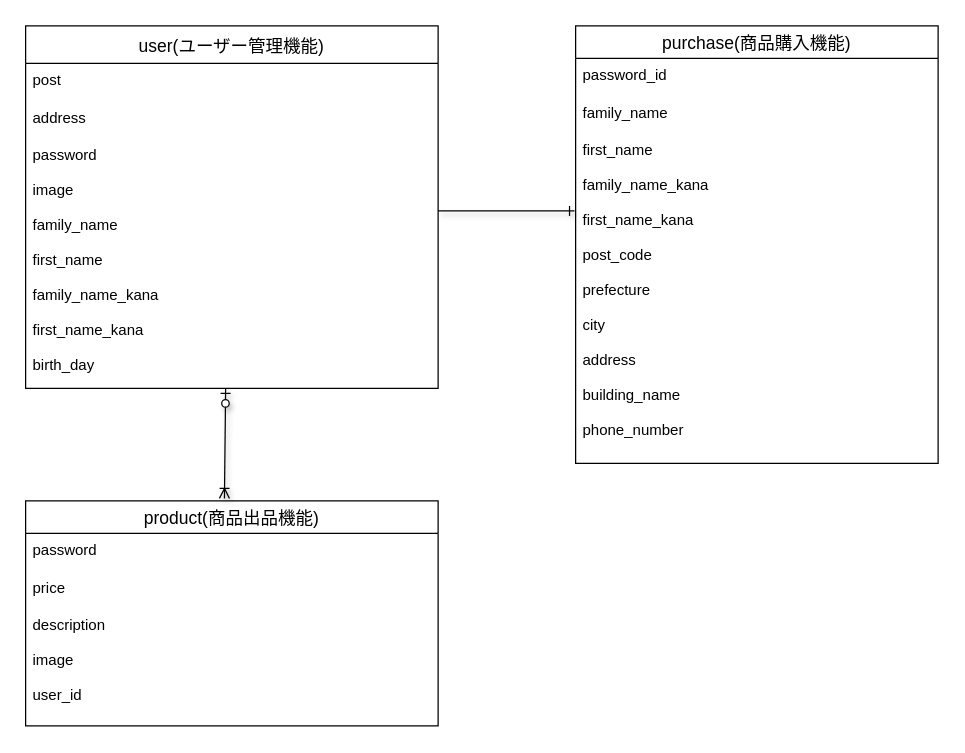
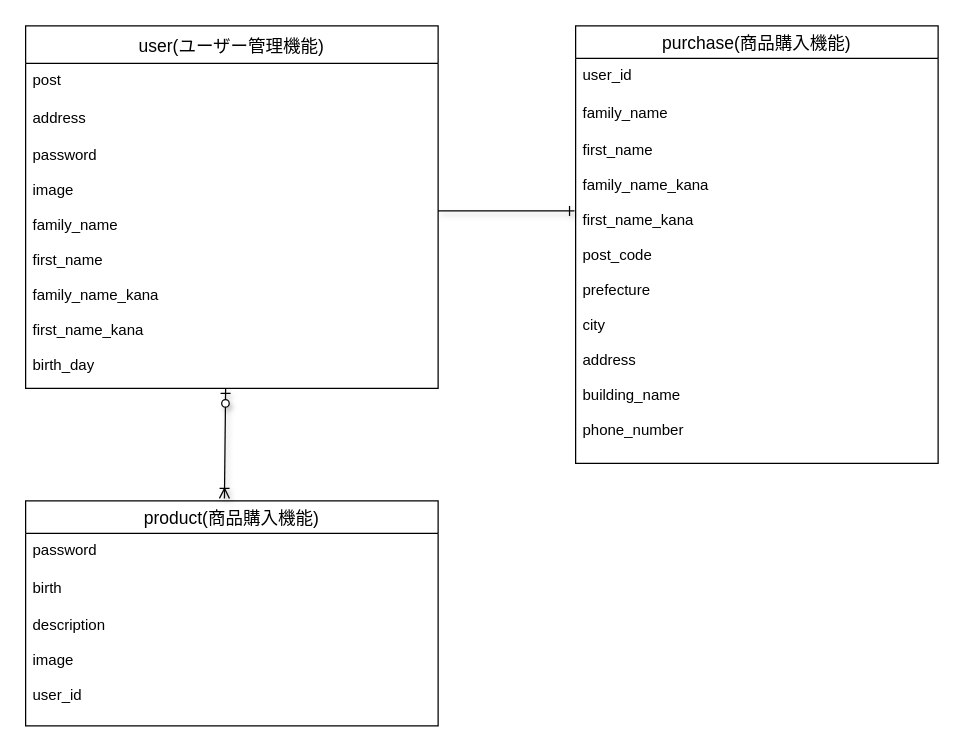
  <mxCell id="0" />
  <mxCell id="1" parent="0" />
  <mxCell id="2" value="user(ユーザー管理機能)" style="swimlane;fontStyle=0;childLayout=stackLayout;horizontal=1;startSize=30;horizontalStack=0;resizeParent=1;resizeParentMax=0;resizeLast=0;collapsible=1;marginBottom=0;align=center;fontSize=14;" parent="1" vertex="1"><mxGeometry x="20" y="20" width="330" height="290" as="geometry" /></mxCell>
  <mxCell id="3" value="post" style="text;strokeColor=none;fillColor=none;spacingLeft=4;spacingRight=4;overflow=hidden;rotatable=0;points=[[0,0.5],[1,0.5]];portConstraint=eastwest;fontSize=12;" parent="2" vertex="1"><mxGeometry y="30" width="330" height="30" as="geometry" /></mxCell>
  <mxCell id="4" value="address" style="text;strokeColor=none;fillColor=none;spacingLeft=4;spacingRight=4;overflow=hidden;rotatable=0;points=[[0,0.5],[1,0.5]];portConstraint=eastwest;fontSize=12;" parent="2" vertex="1"><mxGeometry y="60" width="330" height="30" as="geometry" /></mxCell>
  <mxCell id="5" value="password&#10; &#10;image&#10;&#10;family_name&#10;&#10;first_name&#10;&#10;family_name_kana&#10;&#10;first_name_kana&#10;&#10;birth_day&#10;&#10;&#10;" style="text;strokeColor=none;fillColor=none;spacingLeft=4;spacingRight=4;overflow=hidden;rotatable=0;points=[[0,0.5],[1,0.5]];portConstraint=eastwest;fontSize=12;" parent="2" vertex="1"><mxGeometry y="90" width="330" height="200" as="geometry" /></mxCell>
- <mxCell id="6" value="product(商品出品機能)" style="swimlane;fontStyle=0;childLayout=stackLayout;horizontal=1;startSize=26;horizontalStack=0;resizeParent=1;resizeParentMax=0;resizeLast=0;collapsible=1;marginBottom=0;align=center;fontSize=14;" parent="1" vertex="1"><mxGeometry x="20" y="400" width="330" height="180" as="geometry" /></mxCell>
+ <mxCell id="6" value="product(商品購入機能)" style="swimlane;fontStyle=0;childLayout=stackLayout;horizontal=1;startSize=26;horizontalStack=0;resizeParent=1;resizeParentMax=0;resizeLast=0;collapsible=1;marginBottom=0;align=center;fontSize=14;" parent="1" vertex="1"><mxGeometry x="20" y="400" width="330" height="180" as="geometry" /></mxCell>
  <mxCell id="7" value="password" style="text;strokeColor=none;fillColor=none;spacingLeft=4;spacingRight=4;overflow=hidden;rotatable=0;points=[[0,0.5],[1,0.5]];portConstraint=eastwest;fontSize=12;" parent="6" vertex="1"><mxGeometry y="26" width="330" height="30" as="geometry" /></mxCell>
- <mxCell id="8" value="price" style="text;strokeColor=none;fillColor=none;spacingLeft=4;spacingRight=4;overflow=hidden;rotatable=0;points=[[0,0.5],[1,0.5]];portConstraint=eastwest;fontSize=12;" parent="6" vertex="1"><mxGeometry y="56" width="330" height="30" as="geometry" /></mxCell>
+ <mxCell id="8" value="birth" style="text;strokeColor=none;fillColor=none;spacingLeft=4;spacingRight=4;overflow=hidden;rotatable=0;points=[[0,0.5],[1,0.5]];portConstraint=eastwest;fontSize=12;" parent="6" vertex="1"><mxGeometry y="56" width="330" height="30" as="geometry" /></mxCell>
  <mxCell id="9" value="description&#10;&#10;image&#10;&#10;user_id" style="text;strokeColor=none;fillColor=none;spacingLeft=4;spacingRight=4;overflow=hidden;rotatable=0;points=[[0,0.5],[1,0.5]];portConstraint=eastwest;fontSize=12;" parent="6" vertex="1"><mxGeometry y="86" width="330" height="94" as="geometry" /></mxCell>
  <mxCell id="10" value="" style="fontSize=12;html=1;endArrow=ERoneToMany;startArrow=ERzeroToOne;shadow=1;entryX=0.482;entryY=-0.011;entryDx=0;entryDy=0;entryPerimeter=0;" parent="1" target="6" edge="1"><mxGeometry width="100" height="100" relative="1" as="geometry"><mxPoint x="180" y="310" as="sourcePoint" /><mxPoint x="180" y="390" as="targetPoint" /><Array as="points" /></mxGeometry></mxCell>
  <mxCell id="11" value="purchase(商品購入機能)" style="swimlane;fontStyle=0;childLayout=stackLayout;horizontal=1;startSize=26;horizontalStack=0;resizeParent=1;resizeParentMax=0;resizeLast=0;collapsible=1;marginBottom=0;align=center;fontSize=14;" parent="1" vertex="1"><mxGeometry x="460" y="20" width="290" height="350" as="geometry" /></mxCell>
- <mxCell id="12" value="password_id" style="text;strokeColor=none;fillColor=none;spacingLeft=4;spacingRight=4;overflow=hidden;rotatable=0;points=[[0,0.5],[1,0.5]];portConstraint=eastwest;fontSize=12;" parent="11" vertex="1"><mxGeometry y="26" width="290" height="30" as="geometry" /></mxCell>
+ <mxCell id="12" value="user_id" style="text;strokeColor=none;fillColor=none;spacingLeft=4;spacingRight=4;overflow=hidden;rotatable=0;points=[[0,0.5],[1,0.5]];portConstraint=eastwest;fontSize=12;" parent="11" vertex="1"><mxGeometry y="26" width="290" height="30" as="geometry" /></mxCell>
  <mxCell id="13" value="family_name" style="text;strokeColor=none;fillColor=none;spacingLeft=4;spacingRight=4;overflow=hidden;rotatable=0;points=[[0,0.5],[1,0.5]];portConstraint=eastwest;fontSize=12;" parent="11" vertex="1"><mxGeometry y="56" width="290" height="30" as="geometry" /></mxCell>
  <mxCell id="14" value="first_name&#10;&#10;family_name_kana&#10;&#10;first_name_kana&#10;&#10;post_code&#10;&#10;prefecture&#10;&#10;city&#10;&#10;address&#10;&#10;building_name&#10;&#10;phone_number" style="text;strokeColor=none;fillColor=none;spacingLeft=4;spacingRight=4;overflow=hidden;rotatable=0;points=[[0,0.5],[1,0.5]];portConstraint=eastwest;fontSize=12;" parent="11" vertex="1"><mxGeometry y="86" width="290" height="264" as="geometry" /></mxCell>
  <mxCell id="15" value="" style="edgeStyle=entityRelationEdgeStyle;fontSize=12;html=1;endArrow=ERone;endFill=1;shadow=1;entryX=-0.003;entryY=0.235;entryDx=0;entryDy=0;entryPerimeter=0;exitX=1;exitY=0.29;exitDx=0;exitDy=0;exitPerimeter=0;" parent="1" source="5" target="14" edge="1"><mxGeometry width="100" height="100" relative="1" as="geometry"><mxPoint x="320" y="400" as="sourcePoint" /><mxPoint x="420" y="300" as="targetPoint" /></mxGeometry></mxCell>
